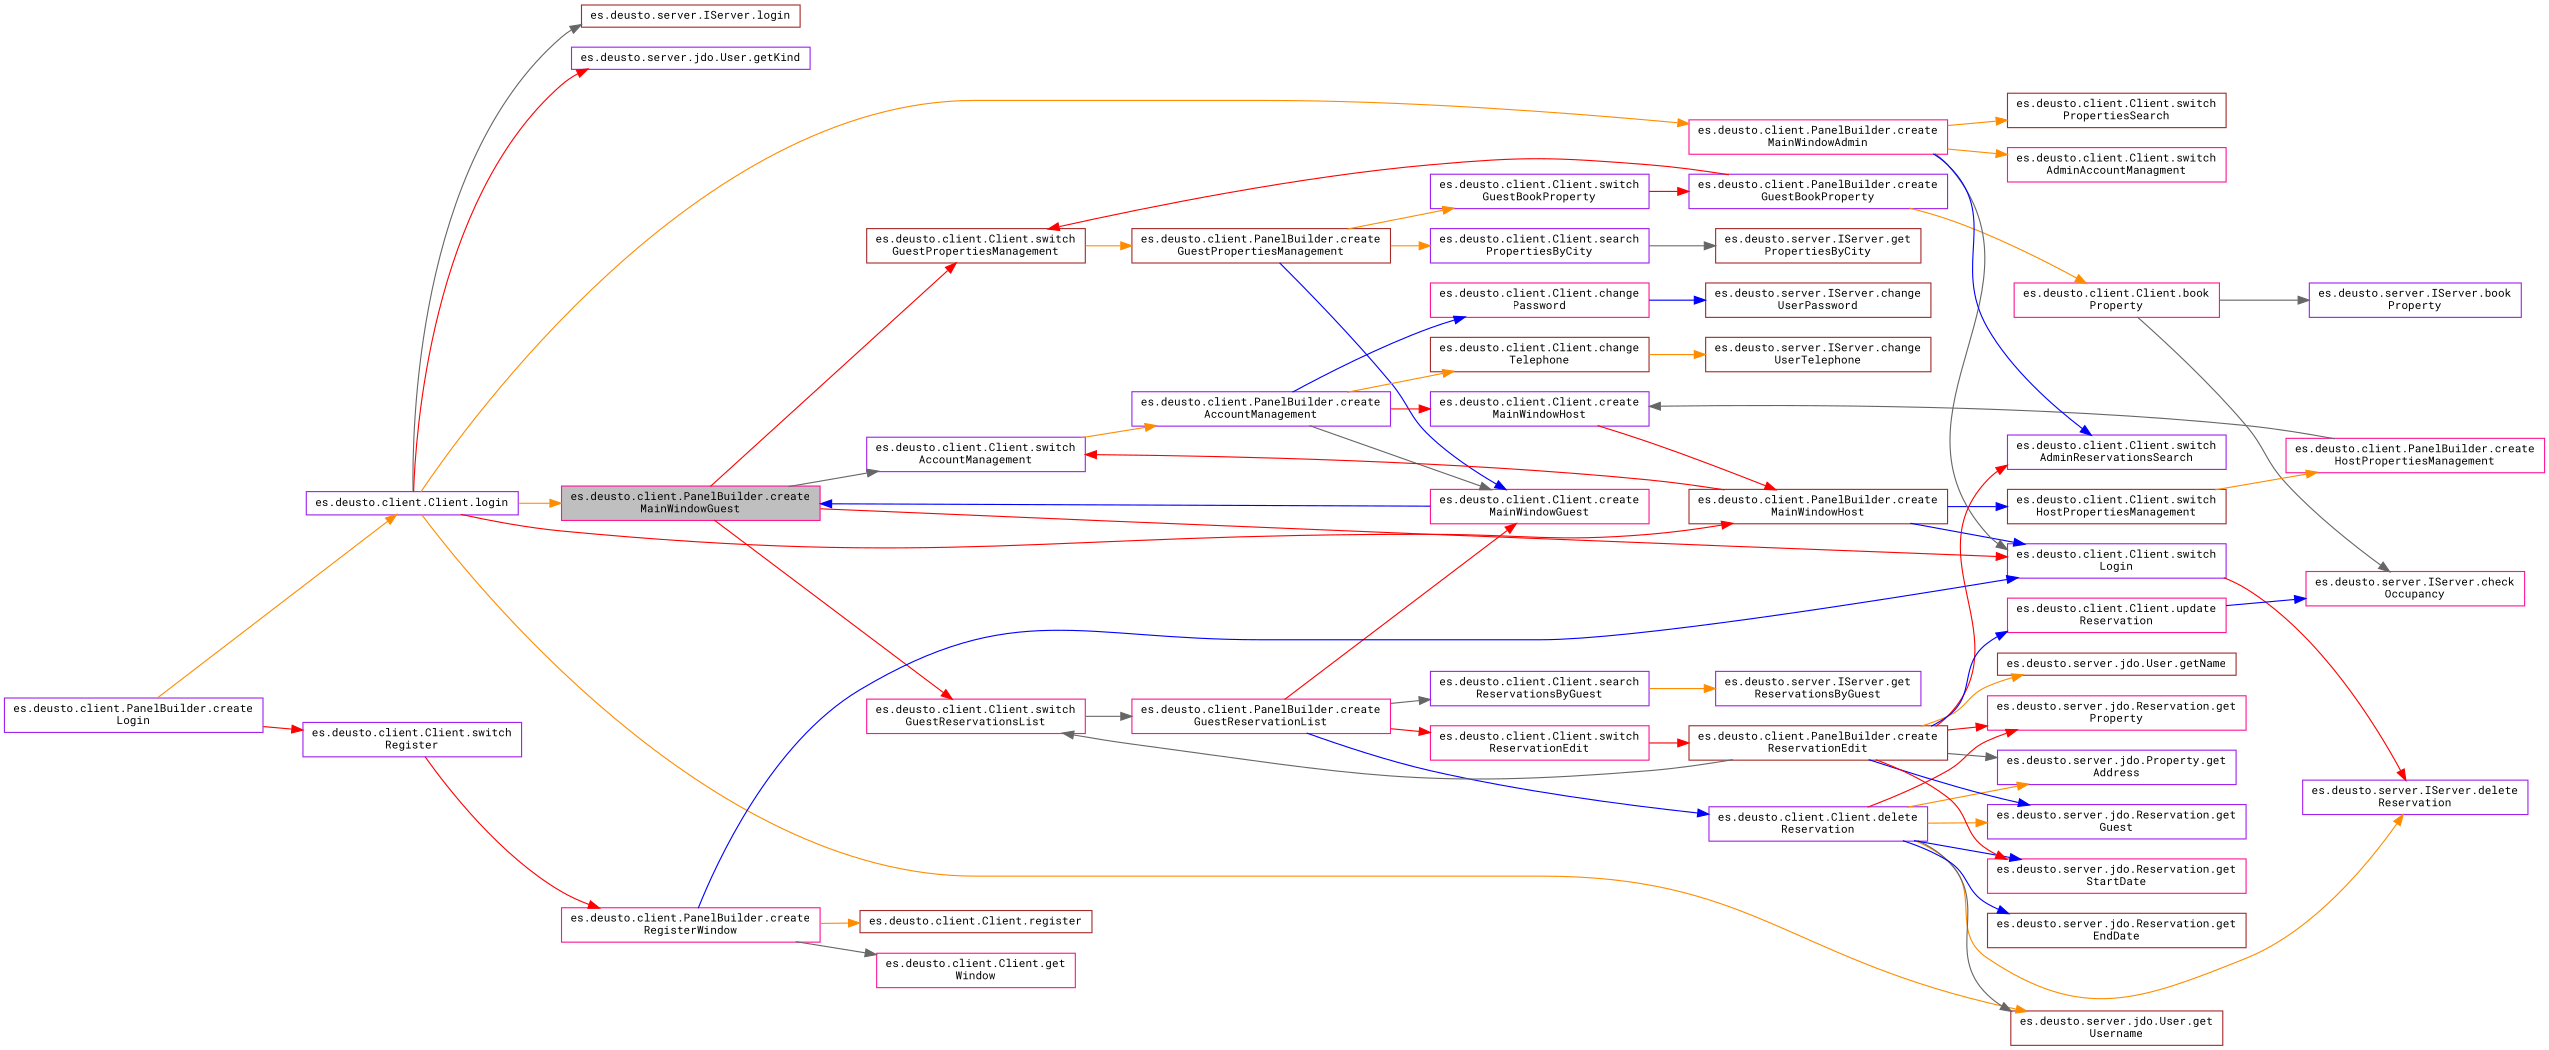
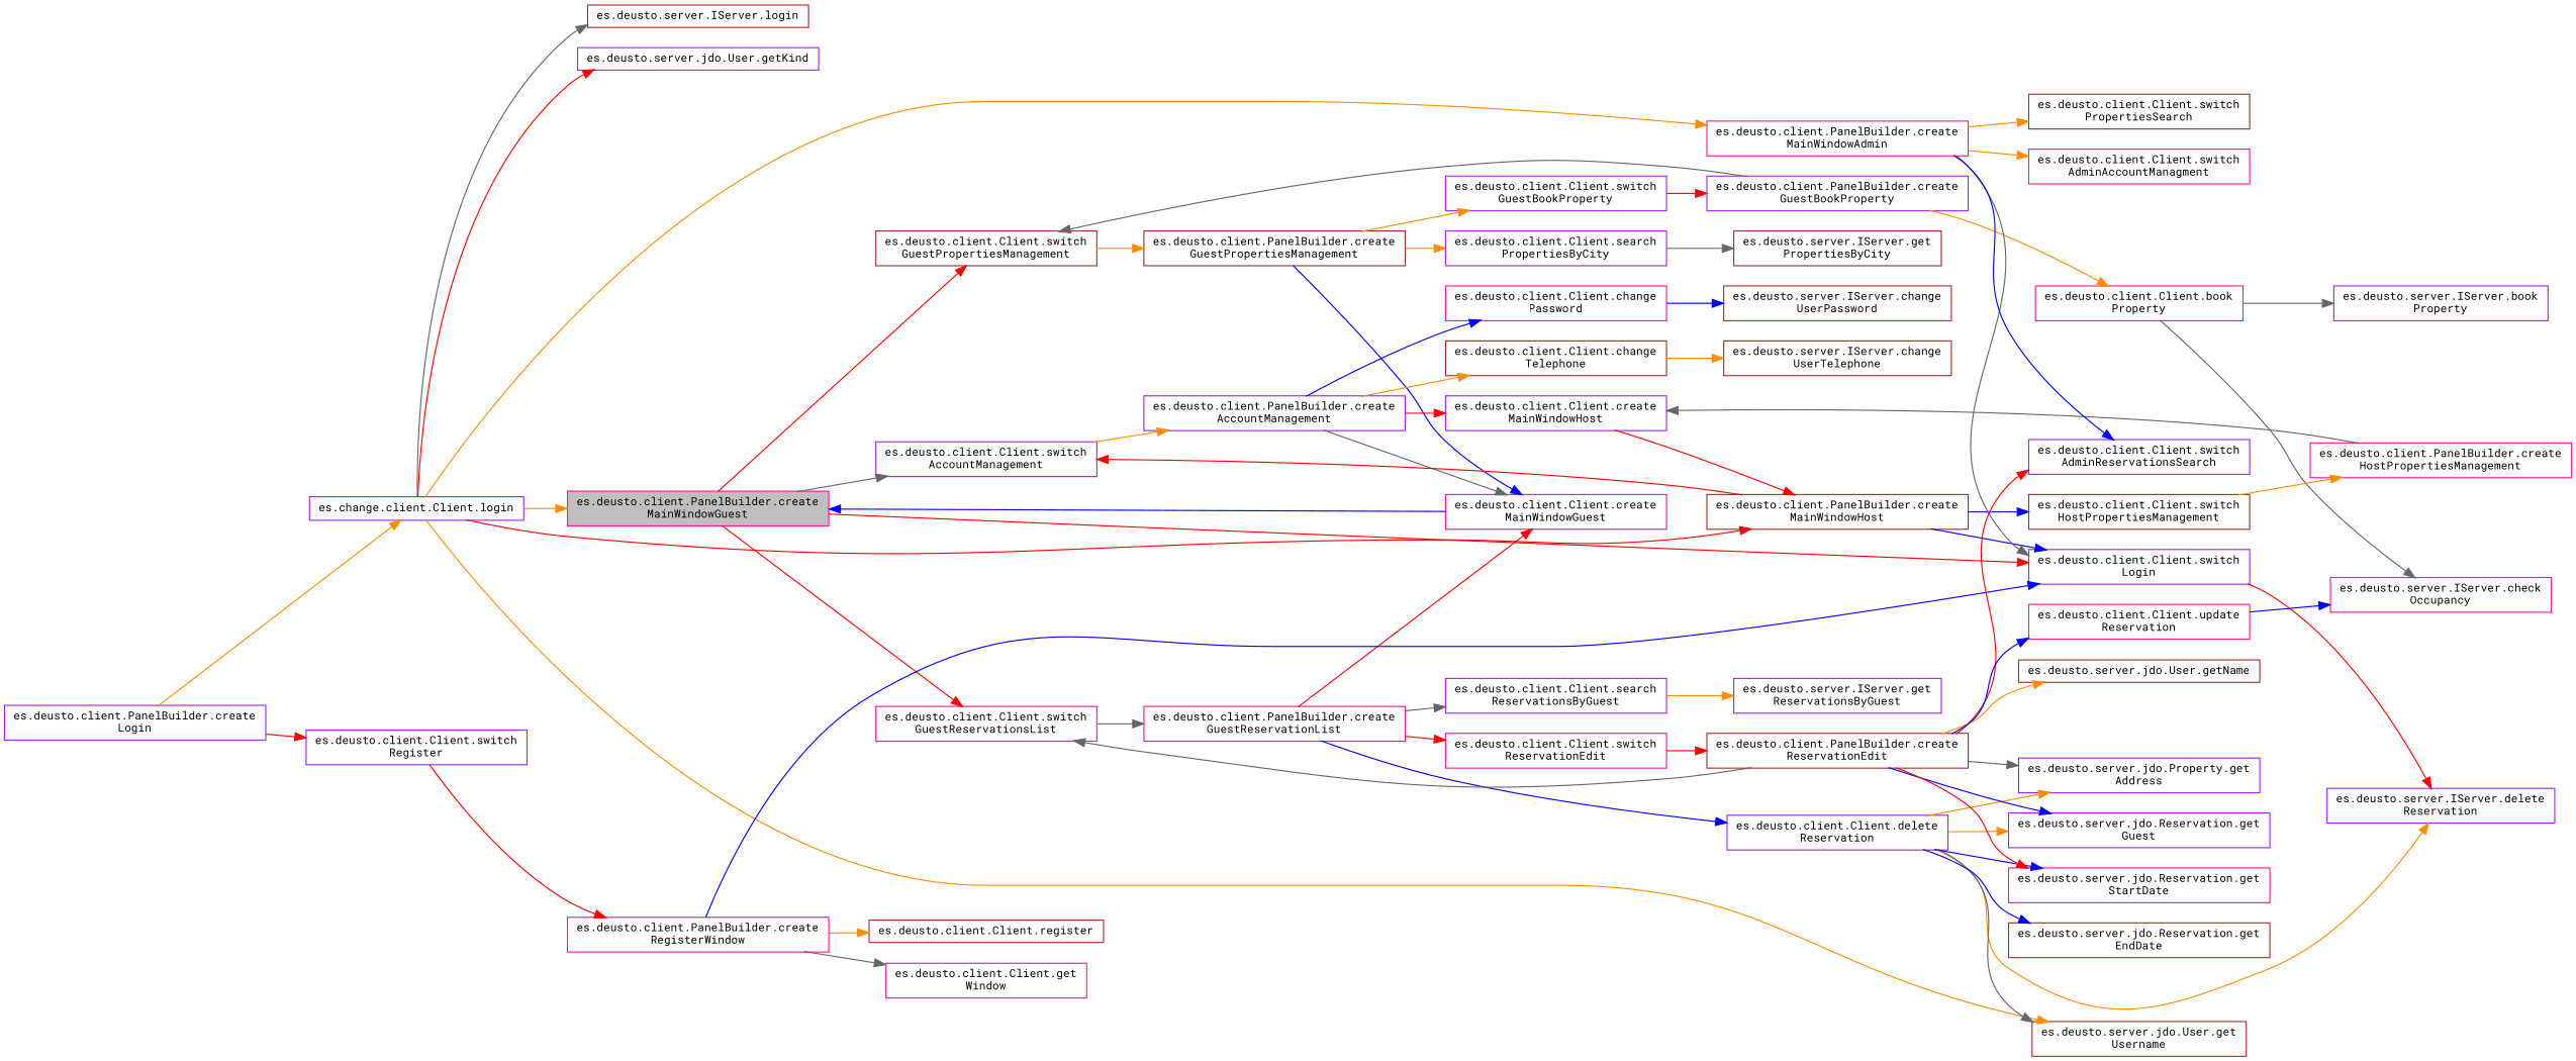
  digraph {
    fontname="Roboto Mono"
    rankdir=LR
    node [color=purple fillcolor=white fontname="Roboto Mono" fontsize=10 shape=record style=filled]
    edge [color=red fontname="Roboto Mono" fontsize=10 labelfontname=Helvetica labelfontsize=10 style=solid]
    n1 [color=deeppink fillcolor=grey75 fontcolor=black height=0.2 label="es.deusto.client.PanelBuilder.create\lMainWindowGuest" width=0.4]
    n2 [color=brown height=0.2 label="es.deusto.client.Client.switch\lGuestPropertiesManagement" width=0.4]
    n3 [height=0.2 label="es.deusto.client.Client.switch\lAccountManagement" width=0.4]
    n4 [height=0.2 label="es.deusto.client.Client.switch\lLogin" width=0.4]
    n5 [color=deeppink height=0.2 label="es.deusto.client.Client.switch\lGuestReservationsList" width=0.4]
    n6 [color=brown height=0.2 label="es.deusto.client.PanelBuilder.create\lGuestPropertiesManagement" width=0.4]
    n7 [height=0.2 label="es.deusto.client.PanelBuilder.create\lAccountManagement" width=0.4]
    n8 [height=0.2 label="es.deusto.server.IServer.delete\lReservation" width=0.4]
    n9 [color=deeppink height=0.2 label="es.deusto.client.PanelBuilder.create\lGuestReservationList" width=0.4]
    n10 [height=0.2 label="es.deusto.client.Client.search\lPropertiesByCity" width=0.4]
    n11 [height=0.2 label="es.deusto.client.Client.switch\lGuestBookProperty" width=0.4]
    n12 [color=deeppink height=0.2 label="es.deusto.client.Client.create\lMainWindowGuest" width=0.4]
    n13 [color=brown height=0.2 label="es.deusto.server.IServer.get\lPropertiesByCity" width=0.4]
    n14 [height=0.2 label="es.deusto.client.PanelBuilder.create\lGuestBookProperty" width=0.4]
    n15 [color=deeppink height=0.2 label="es.deusto.client.Client.book\lProperty" width=0.4]
    n16 [color=deeppink height=0.2 label="es.deusto.server.IServer.check\lOccupancy" width=0.4]
    n17 [height=0.2 label="es.deusto.server.IServer.book\lProperty" width=0.4]
    n18 [height=0.2 label="es.deusto.client.Client.create\lMainWindowHost" width=0.4]
    n19 [color=deeppink height=0.2 label="es.deusto.client.Client.change\lPassword" width=0.4]
    n20 [color=brown height=0.2 label="es.deusto.client.Client.change\lTelephone" width=0.4]
    n21 [color=brown height=0.2 label="es.deusto.client.PanelBuilder.create\lMainWindowHost" width=0.4]
    n22 [color=brown height=0.2 label="es.deusto.server.IServer.change\lUserPassword" width=0.4]
    n23 [color=brown height=0.2 label="es.deusto.server.IServer.change\lUserTelephone" width=0.4]
    n24 [color=brown height=0.2 label="es.deusto.client.Client.switch\lHostPropertiesManagement" width=0.4]
    n25 [color=deeppink height=0.2 label="es.deusto.client.PanelBuilder.create\lHostPropertiesManagement" width=0.4]
    n26 [height=0.2 label="es.deusto.client.PanelBuilder.create\lLogin" width=0.4]
-   n27 [height=0.2 label="es.deusto.client.Client.login" width=0.4]
+   n27 [height=0.2 label="es.change.client.Client.login" width=0.4]
    n28 [height=0.2 label="es.deusto.client.Client.switch\lRegister" width=0.4]
    n29 [color=brown height=0.2 label="es.deusto.server.IServer.login" width=0.4]
    n30 [height=0.2 label="es.deusto.server.jdo.User.getKind" width=0.4]
    n31 [color=deeppink height=0.2 label="es.deusto.client.PanelBuilder.create\lMainWindowAdmin" width=0.4]
    n32 [color=brown height=0.2 label="es.deusto.server.jdo.User.get\lUsername" width=0.4]
    n33 [color=deeppink height=0.2 label="es.deusto.client.PanelBuilder.create\lRegisterWindow" width=0.4]
    n34 [color=brown height=0.2 label="es.deusto.client.Client.switch\lPropertiesSearch" width=0.4]
    n35 [color=deeppink height=0.2 label="es.deusto.client.Client.switch\lAdminAccountManagment" width=0.4]
    n36 [height=0.2 label="es.deusto.client.Client.switch\lAdminReservationsSearch" width=0.4]
    n37 [color=brown height=0.2 label="es.deusto.client.Client.register" width=0.4]
    n38 [color=deeppink height=0.2 label="es.deusto.client.Client.get\lWindow" width=0.4]
    n39 [height=0.2 label="es.deusto.client.Client.search\lReservationsByGuest" width=0.4]
    n40 [height=0.2 label="es.deusto.client.Client.delete\lReservation" width=0.4]
    n41 [color=deeppink height=0.2 label="es.deusto.client.Client.switch\lReservationEdit" width=0.4]
    n42 [height=0.2 label="es.deusto.server.IServer.get\lReservationsByGuest" width=0.4]
-   n43 [color=deeppink height=0.2 label="es.deusto.server.jdo.Reservation.get\lProperty" width=0.4]
    n44 [height=0.2 label="es.deusto.server.jdo.Property.get\lAddress" width=0.4]
    n45 [height=0.2 label="es.deusto.server.jdo.Reservation.get\lGuest" width=0.4]
    n46 [color=deeppink height=0.2 label="es.deusto.server.jdo.Reservation.get\lStartDate" width=0.4]
    n47 [color=brown height=0.2 label="es.deusto.server.jdo.Reservation.get\lEndDate" width=0.4]
    n48 [color=brown height=0.2 label="es.deusto.client.PanelBuilder.create\lReservationEdit" width=0.4]
    n49 [color=brown height=0.2 label="es.deusto.server.jdo.User.getName" width=0.4]
    n50 [color=deeppink height=0.2 label="es.deusto.client.Client.update\lReservation" width=0.4]
    n1 -> n2
    n1 -> n3 [color=gray40]
    n1 -> n4
    n1 -> n5
    n2 -> n6 [color=darkorange]
    n3 -> n7 [color=darkorange]
    n4 -> n8
    n5 -> n9 [color=gray40]
    n6 -> n10 [color=darkorange]
    n6 -> n11 [color=darkorange]
    n6 -> n12 [color=blue]
    n7 -> n12 [color=gray40]
    n7 -> n18
    n7 -> n19 [color=blue]
    n7 -> n20 [color=darkorange]
    n9 -> n12
    n9 -> n39 [color=gray40]
    n9 -> n40 [color=blue]
    n9 -> n41
    n10 -> n13 [color=gray40]
    n11 -> n14
    n12 -> n1 [color=blue]
-   n14 -> n2
+   n14 -> n2 [color=gray40]
    n14 -> n15 [color=darkorange]
    n15 -> n16 [color=gray40]
    n15 -> n17 [color=gray40]
    n18 -> n21
    n19 -> n22 [color=blue]
    n20 -> n23 [color=darkorange]
    n21 -> n3
    n21 -> n4 [color=blue]
    n21 -> n24 [color=blue]
    n24 -> n25 [color=darkorange]
    n25 -> n18 [color=gray40]
    n26 -> n27 [color=darkorange]
    n26 -> n28
    n27 -> n1 [color=darkorange]
    n27 -> n21
    n27 -> n29 [color=gray40]
    n27 -> n30
    n27 -> n31 [color=darkorange]
    n27 -> n32 [color=darkorange]
    n28 -> n33
    n31 -> n4 [color=gray40]
    n31 -> n34 [color=darkorange]
    n31 -> n35 [color=darkorange]
    n31 -> n36 [color=blue]
    n33 -> n4 [color=blue]
    n33 -> n37 [color=darkorange]
    n33 -> n38 [color=gray40]
    n39 -> n42 [color=darkorange]
    n40 -> n8 [color=darkorange]
    n40 -> n32 [color=gray40]
-   n40 -> n43
    n40 -> n44 [color=darkorange]
    n40 -> n45 [color=darkorange]
    n40 -> n46 [color=blue]
    n40 -> n47 [color=blue]
    n41 -> n48
    n48 -> n5 [color=gray40]
    n48 -> n36
-   n48 -> n43
    n48 -> n44 [color=gray40]
    n48 -> n45 [color=blue]
    n48 -> n46
    n48 -> n49 [color=darkorange]
    n48 -> n50 [color=blue]
    n50 -> n16 [color=blue]
  }
